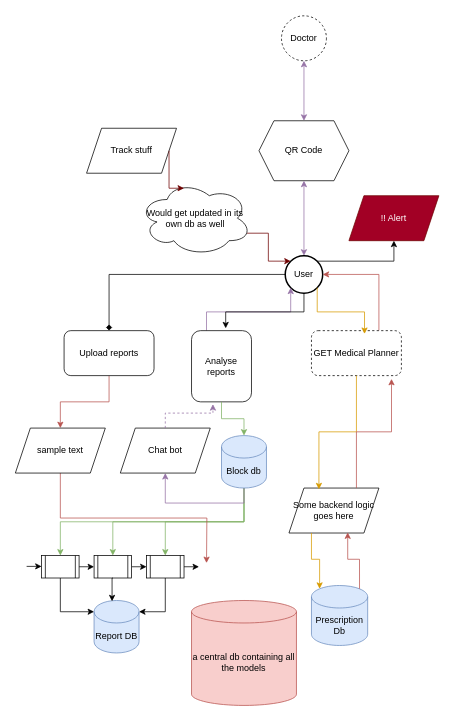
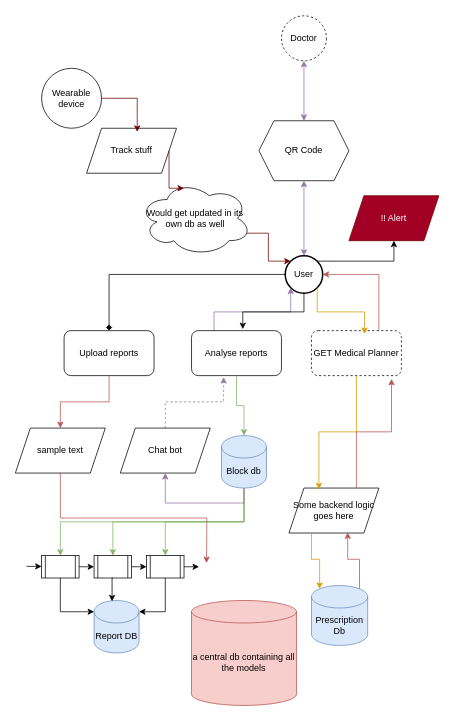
  <mxCell id="0" />
  <mxCell id="1" parent="0" />
  <mxCell id="2" style="edgeStyle=orthogonalEdgeStyle;rounded=0;orthogonalLoop=1;jettySize=auto;html=1;exitX=0;exitY=0.5;exitDx=0;exitDy=0;entryX=0.5;entryY=0;entryDx=0;entryDy=0;endArrow=diamond;" parent="1" source="4" target="6" edge="1"><mxGeometry relative="1" as="geometry" /></mxCell>
  <mxCell id="3" style="edgeStyle=orthogonalEdgeStyle;rounded=0;orthogonalLoop=1;jettySize=auto;html=1;exitX=1;exitY=0;exitDx=0;exitDy=0;" parent="1" source="4" target="51" edge="1"><mxGeometry relative="1" as="geometry" /></mxCell>
  <mxCell id="4" value="User" style="ellipse;aspect=fixed;strokeWidth=2;whiteSpace=wrap;" parent="1" vertex="1"><mxGeometry x="380" y="340" width="50" height="50" as="geometry" /></mxCell>
  <mxCell id="5" style="edgeStyle=orthogonalEdgeStyle;rounded=0;orthogonalLoop=1;jettySize=auto;html=1;exitX=0.5;exitY=1;exitDx=0;exitDy=0;fillColor=#f8cecc;strokeColor=#b85450;" parent="1" source="6" target="26" edge="1"><mxGeometry relative="1" as="geometry"><mxPoint x="145" y="550" as="targetPoint" /></mxGeometry></mxCell>
  <mxCell id="6" value="Upload reports" style="rounded=1;whiteSpace=wrap;html=1;" parent="1" vertex="1"><mxGeometry x="85" y="440" width="120" height="60" as="geometry" /></mxCell>
  <mxCell id="7" style="edgeStyle=orthogonalEdgeStyle;rounded=0;orthogonalLoop=1;jettySize=auto;html=1;exitX=0.25;exitY=0;exitDx=0;exitDy=0;entryX=0;entryY=1;entryDx=0;entryDy=0;fillColor=#e1d5e7;strokeColor=#9673a6;" parent="1" source="8" target="4" edge="1"><mxGeometry relative="1" as="geometry" /></mxCell>
- <mxCell id="8" value="Analyse reports" style="rounded=1;whiteSpace=wrap;html=1;" parent="1" vertex="1"><mxGeometry x="255" y="440" width="80" height="95" as="geometry" /></mxCell>
+ <mxCell id="8" value="Analyse reports" style="rounded=1;whiteSpace=wrap;html=1;" parent="1" vertex="1"><mxGeometry x="255" y="440" width="120" height="60" as="geometry" /></mxCell>
  <mxCell id="9" value="Report DB" style="shape=cylinder3;whiteSpace=wrap;html=1;boundedLbl=1;backgroundOutline=1;size=15;fillColor=#dae8fc;strokeColor=#6c8ebf;" parent="1" vertex="1"><mxGeometry x="125" y="800" width="60" height="70" as="geometry" /></mxCell>
  <mxCell id="10" style="edgeStyle=orthogonalEdgeStyle;rounded=0;orthogonalLoop=1;jettySize=auto;html=1;exitX=1;exitY=0.5;exitDx=0;exitDy=0;entryX=0;entryY=0.5;entryDx=0;entryDy=0;" parent="1" source="11" target="13" edge="1"><mxGeometry relative="1" as="geometry" /></mxCell>
  <mxCell id="11" value="" style="shape=process;whiteSpace=wrap;html=1;backgroundOutline=1;" parent="1" vertex="1"><mxGeometry x="55" y="740" width="50" height="30" as="geometry" /></mxCell>
  <mxCell id="12" style="edgeStyle=orthogonalEdgeStyle;rounded=0;orthogonalLoop=1;jettySize=auto;html=1;exitX=1;exitY=0.5;exitDx=0;exitDy=0;entryX=0;entryY=0.5;entryDx=0;entryDy=0;" parent="1" source="13" target="15" edge="1"><mxGeometry relative="1" as="geometry" /></mxCell>
  <mxCell id="13" value="" style="shape=process;whiteSpace=wrap;html=1;backgroundOutline=1;" parent="1" vertex="1"><mxGeometry x="125" y="740" width="50" height="30" as="geometry" /></mxCell>
  <mxCell id="14" style="edgeStyle=orthogonalEdgeStyle;rounded=0;orthogonalLoop=1;jettySize=auto;html=1;exitX=1;exitY=0.5;exitDx=0;exitDy=0;" parent="1" source="15" edge="1"><mxGeometry relative="1" as="geometry"><mxPoint x="265" y="755" as="targetPoint" /></mxGeometry></mxCell>
  <mxCell id="15" value="" style="shape=process;whiteSpace=wrap;html=1;backgroundOutline=1;" parent="1" vertex="1"><mxGeometry x="195" y="740" width="50" height="30" as="geometry" /></mxCell>
  <mxCell id="16" style="edgeStyle=orthogonalEdgeStyle;rounded=0;orthogonalLoop=1;jettySize=auto;html=1;exitX=1;exitY=0.5;exitDx=0;exitDy=0;" parent="1" edge="1"><mxGeometry relative="1" as="geometry"><mxPoint x="55" y="754.5" as="targetPoint" /><mxPoint x="35" y="754.5" as="sourcePoint" /></mxGeometry></mxCell>
  <mxCell id="17" style="edgeStyle=orthogonalEdgeStyle;rounded=0;orthogonalLoop=1;jettySize=auto;html=1;exitX=0.5;exitY=1;exitDx=0;exitDy=0;entryX=0;entryY=0;entryDx=0;entryDy=15;entryPerimeter=0;" parent="1" source="11" target="9" edge="1"><mxGeometry relative="1" as="geometry" /></mxCell>
  <mxCell id="18" style="edgeStyle=orthogonalEdgeStyle;rounded=0;orthogonalLoop=1;jettySize=auto;html=1;exitX=0.5;exitY=1;exitDx=0;exitDy=0;entryX=0.4;entryY=0.015;entryDx=0;entryDy=0;entryPerimeter=0;" parent="1" source="13" target="9" edge="1"><mxGeometry relative="1" as="geometry" /></mxCell>
  <mxCell id="19" style="edgeStyle=orthogonalEdgeStyle;rounded=0;orthogonalLoop=1;jettySize=auto;html=1;exitX=0.5;exitY=1;exitDx=0;exitDy=0;entryX=1;entryY=0;entryDx=0;entryDy=15;entryPerimeter=0;" parent="1" source="15" target="9" edge="1"><mxGeometry relative="1" as="geometry" /></mxCell>
  <mxCell id="20" style="edgeStyle=orthogonalEdgeStyle;rounded=0;orthogonalLoop=1;jettySize=auto;html=1;exitX=0.5;exitY=1;exitDx=0;exitDy=0;exitPerimeter=0;entryX=0.5;entryY=0;entryDx=0;entryDy=0;fillColor=#d5e8d4;strokeColor=#82b366;" parent="1" source="24" target="11" edge="1"><mxGeometry relative="1" as="geometry" /></mxCell>
  <mxCell id="21" style="edgeStyle=orthogonalEdgeStyle;rounded=0;orthogonalLoop=1;jettySize=auto;html=1;exitX=0.5;exitY=1;exitDx=0;exitDy=0;exitPerimeter=0;entryX=0.5;entryY=0;entryDx=0;entryDy=0;fillColor=#d5e8d4;strokeColor=#82b366;" parent="1" source="24" target="13" edge="1"><mxGeometry relative="1" as="geometry" /></mxCell>
  <mxCell id="22" style="edgeStyle=orthogonalEdgeStyle;rounded=0;orthogonalLoop=1;jettySize=auto;html=1;exitX=0.5;exitY=1;exitDx=0;exitDy=0;exitPerimeter=0;entryX=0.5;entryY=0;entryDx=0;entryDy=0;fillColor=#d5e8d4;strokeColor=#82b366;" parent="1" source="24" target="15" edge="1"><mxGeometry relative="1" as="geometry" /></mxCell>
  <mxCell id="23" style="edgeStyle=orthogonalEdgeStyle;rounded=0;orthogonalLoop=1;jettySize=auto;html=1;exitX=0.5;exitY=1;exitDx=0;exitDy=0;exitPerimeter=0;entryX=0.5;entryY=1;entryDx=0;entryDy=0;fillColor=#e1d5e7;strokeColor=#9673a6;" parent="1" source="24" target="31" edge="1"><mxGeometry relative="1" as="geometry" /></mxCell>
  <mxCell id="24" value="Block db" style="shape=cylinder3;whiteSpace=wrap;html=1;boundedLbl=1;backgroundOutline=1;size=15;fillColor=#dae8fc;strokeColor=#6c8ebf;" parent="1" vertex="1"><mxGeometry x="295" y="580" width="60" height="70" as="geometry" /></mxCell>
  <mxCell id="25" style="edgeStyle=orthogonalEdgeStyle;rounded=0;orthogonalLoop=1;jettySize=auto;html=1;exitX=0.5;exitY=1;exitDx=0;exitDy=0;fillColor=#f8cecc;strokeColor=#b85450;" parent="1" source="26" edge="1"><mxGeometry relative="1" as="geometry"><mxPoint x="275" y="750" as="targetPoint" /></mxGeometry></mxCell>
  <mxCell id="26" value="sample text" style="shape=parallelogram;perimeter=parallelogramPerimeter;whiteSpace=wrap;html=1;fixedSize=1;" parent="1" vertex="1"><mxGeometry x="20" y="570" width="120" height="60" as="geometry" /></mxCell>
  <mxCell id="27" style="edgeStyle=orthogonalEdgeStyle;rounded=0;orthogonalLoop=1;jettySize=auto;html=1;exitX=0.5;exitY=1;exitDx=0;exitDy=0;entryX=0.5;entryY=0;entryDx=0;entryDy=0;entryPerimeter=0;fillColor=#d5e8d4;strokeColor=#82b366;" parent="1" source="8" target="24" edge="1"><mxGeometry relative="1" as="geometry" /></mxCell>
  <mxCell id="28" style="edgeStyle=orthogonalEdgeStyle;rounded=0;orthogonalLoop=1;jettySize=auto;html=1;exitX=0.75;exitY=0;exitDx=0;exitDy=0;entryX=1;entryY=0.5;entryDx=0;entryDy=0;fillColor=#f8cecc;strokeColor=#b85450;" parent="1" source="29" target="4" edge="1"><mxGeometry relative="1" as="geometry" /></mxCell>
  <mxCell id="29" value="GET Medical Planner" style="rounded=1;whiteSpace=wrap;html=1;dashed=1;" parent="1" vertex="1"><mxGeometry x="415" y="440" width="120" height="60" as="geometry" /></mxCell>
  <mxCell id="30" value="Prescription Db" style="shape=cylinder3;whiteSpace=wrap;html=1;boundedLbl=1;backgroundOutline=1;size=15;fillColor=#dae8fc;strokeColor=#6c8ebf;" parent="1" vertex="1"><mxGeometry x="415" y="780" width="75" height="80" as="geometry" /></mxCell>
  <mxCell id="31" value="Chat bot" style="shape=parallelogram;perimeter=parallelogramPerimeter;whiteSpace=wrap;html=1;fixedSize=1;" parent="1" vertex="1"><mxGeometry x="160" y="570" width="120" height="60" as="geometry" /></mxCell>
  <mxCell id="32" style="edgeStyle=orthogonalEdgeStyle;rounded=0;orthogonalLoop=1;jettySize=auto;html=1;exitX=0.5;exitY=0;exitDx=0;exitDy=0;entryX=0.357;entryY=1.033;entryDx=0;entryDy=0;entryPerimeter=0;fillColor=#e1d5e7;strokeColor=#9673a6;dashed=1;" parent="1" source="31" target="8" edge="1"><mxGeometry relative="1" as="geometry" /></mxCell>
  <mxCell id="33" style="edgeStyle=orthogonalEdgeStyle;rounded=0;orthogonalLoop=1;jettySize=auto;html=1;exitX=0.5;exitY=1;exitDx=0;exitDy=0;entryX=0.57;entryY=-0.033;entryDx=0;entryDy=0;entryPerimeter=0;" parent="1" source="4" target="8" edge="1"><mxGeometry relative="1" as="geometry" /></mxCell>
  <mxCell id="34" style="edgeStyle=orthogonalEdgeStyle;rounded=0;orthogonalLoop=1;jettySize=auto;html=1;exitX=1;exitY=1;exitDx=0;exitDy=0;entryX=0.59;entryY=0.073;entryDx=0;entryDy=0;entryPerimeter=0;fillColor=#ffe6cc;strokeColor=#d79b00;" parent="1" source="4" target="29" edge="1"><mxGeometry relative="1" as="geometry" /></mxCell>
  <mxCell id="35" value="Some backend logic goes here" style="shape=parallelogram;perimeter=parallelogramPerimeter;whiteSpace=wrap;html=1;fixedSize=1;" parent="1" vertex="1"><mxGeometry x="385" y="650" width="120" height="60" as="geometry" /></mxCell>
  <mxCell id="36" style="edgeStyle=orthogonalEdgeStyle;rounded=0;orthogonalLoop=1;jettySize=auto;html=1;exitX=0.5;exitY=1;exitDx=0;exitDy=0;entryX=0.333;entryY=0.027;entryDx=0;entryDy=0;entryPerimeter=0;fillColor=#ffe6cc;strokeColor=#d79b00;" parent="1" source="29" target="35" edge="1"><mxGeometry relative="1" as="geometry" /></mxCell>
  <mxCell id="37" style="edgeStyle=orthogonalEdgeStyle;rounded=0;orthogonalLoop=1;jettySize=auto;html=1;exitX=0.25;exitY=1;exitDx=0;exitDy=0;entryX=0.145;entryY=0;entryDx=0;entryDy=4.35;entryPerimeter=0;fillColor=#ffe6cc;strokeColor=#d79b00;" parent="1" source="35" target="30" edge="1"><mxGeometry relative="1" as="geometry" /></mxCell>
  <mxCell id="38" style="edgeStyle=orthogonalEdgeStyle;rounded=0;orthogonalLoop=1;jettySize=auto;html=1;exitX=0.855;exitY=0;exitDx=0;exitDy=4.35;exitPerimeter=0;entryX=0.653;entryY=0.987;entryDx=0;entryDy=0;entryPerimeter=0;fillColor=#f8cecc;strokeColor=#b85450;" parent="1" source="30" target="35" edge="1"><mxGeometry relative="1" as="geometry" /></mxCell>
  <mxCell id="39" style="edgeStyle=orthogonalEdgeStyle;rounded=0;orthogonalLoop=1;jettySize=auto;html=1;exitX=0.75;exitY=0;exitDx=0;exitDy=0;entryX=0.89;entryY=1.073;entryDx=0;entryDy=0;entryPerimeter=0;fillColor=#f8cecc;strokeColor=#b85450;" parent="1" source="35" target="29" edge="1"><mxGeometry relative="1" as="geometry" /></mxCell>
  <mxCell id="40" value="QR Code" style="shape=hexagon;perimeter=hexagonPerimeter2;whiteSpace=wrap;html=1;fixedSize=1;" parent="1" vertex="1"><mxGeometry x="345" y="160" width="120" height="80" as="geometry" /></mxCell>
  <mxCell id="41" value="Doctor" style="ellipse;whiteSpace=wrap;html=1;aspect=fixed;dashed=1;" parent="1" vertex="1"><mxGeometry x="375" y="20" width="60" height="60" as="geometry" /></mxCell>
  <mxCell id="42" value="" style="endArrow=classic;startArrow=classic;html=1;rounded=0;entryX=0.5;entryY=1;entryDx=0;entryDy=0;exitX=0.5;exitY=0;exitDx=0;exitDy=0;fillColor=#e1d5e7;strokeColor=#9673a6;" parent="1" source="40" target="41" edge="1"><mxGeometry width="50" height="50" relative="1" as="geometry"><mxPoint x="355" y="210" as="sourcePoint" /><mxPoint x="405" y="160" as="targetPoint" /></mxGeometry></mxCell>
  <mxCell id="43" value="" style="endArrow=classic;startArrow=classic;html=1;rounded=0;entryX=0.5;entryY=0;entryDx=0;entryDy=0;exitX=0.5;exitY=1;exitDx=0;exitDy=0;fillColor=#e1d5e7;strokeColor=#9673a6;" parent="1" source="40" target="4" edge="1"><mxGeometry width="50" height="50" relative="1" as="geometry"><mxPoint x="415" y="170" as="sourcePoint" /><mxPoint x="415" y="90" as="targetPoint" /></mxGeometry></mxCell>
  <mxCell id="44" value="a central db containing all the models" style="shape=cylinder3;whiteSpace=wrap;html=1;boundedLbl=1;backgroundOutline=1;size=15;fillColor=#f8cecc;strokeColor=#b85450;" parent="1" vertex="1"><mxGeometry x="255" y="800" width="140" height="140" as="geometry" /></mxCell>
+ <mxCell id="45" value="Wearable device" style="ellipse;whiteSpace=wrap;html=1;aspect=fixed;" parent="1" vertex="1"><mxGeometry x="55" y="90" width="80" height="80" as="geometry" /></mxCell>
  <mxCell id="46" value="Track stuff" style="shape=parallelogram;perimeter=parallelogramPerimeter;whiteSpace=wrap;html=1;fixedSize=1;" parent="1" vertex="1"><mxGeometry x="115" y="170" width="120" height="60" as="geometry" /></mxCell>
  <mxCell id="47" style="edgeStyle=orthogonalEdgeStyle;rounded=0;orthogonalLoop=1;jettySize=auto;html=1;exitX=0.96;exitY=0.7;exitDx=0;exitDy=0;exitPerimeter=0;entryX=0;entryY=0;entryDx=0;entryDy=0;fillColor=#a20025;strokeColor=#6F0000;" parent="1" source="48" target="4" edge="1"><mxGeometry relative="1" as="geometry" /></mxCell>
  <mxCell id="48" value="Would get updated in its own db as well" style="ellipse;shape=cloud;whiteSpace=wrap;html=1;" parent="1" vertex="1"><mxGeometry x="185" y="240" width="150" height="100" as="geometry" /></mxCell>
+ <mxCell id="49" style="edgeStyle=orthogonalEdgeStyle;rounded=0;orthogonalLoop=1;jettySize=auto;html=1;exitX=1;exitY=0.5;exitDx=0;exitDy=0;entryX=0.563;entryY=0.08;entryDx=0;entryDy=0;entryPerimeter=0;fillColor=#a20025;strokeColor=#6F0000;" parent="1" source="45" target="46" edge="1"><mxGeometry relative="1" as="geometry" /></mxCell>
  <mxCell id="50" style="edgeStyle=orthogonalEdgeStyle;rounded=0;orthogonalLoop=1;jettySize=auto;html=1;exitX=1;exitY=0.5;exitDx=0;exitDy=0;entryX=0.4;entryY=0.1;entryDx=0;entryDy=0;entryPerimeter=0;fillColor=#a20025;strokeColor=#6F0000;" parent="1" source="46" target="48" edge="1"><mxGeometry relative="1" as="geometry" /></mxCell>
  <mxCell id="51" value="!! Alert" style="shape=parallelogram;perimeter=parallelogramPerimeter;whiteSpace=wrap;html=1;fixedSize=1;fillColor=#a20025;fontColor=#ffffff;strokeColor=#6F0000;" parent="1" vertex="1"><mxGeometry x="465" y="260" width="120" height="60" as="geometry" /></mxCell>
